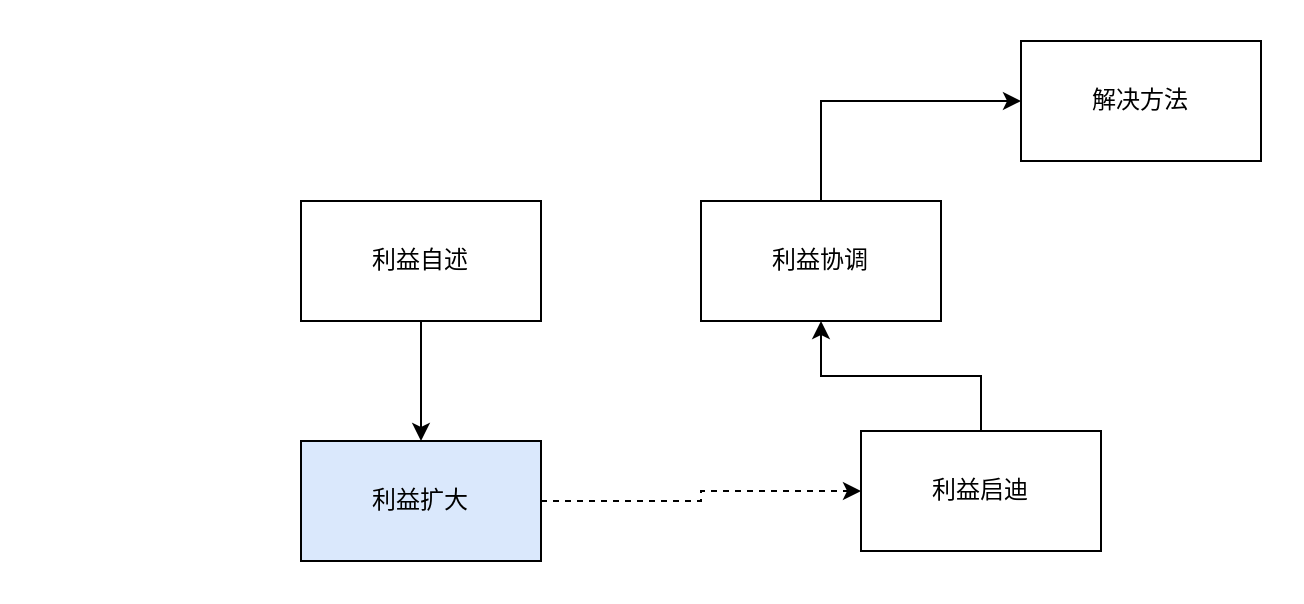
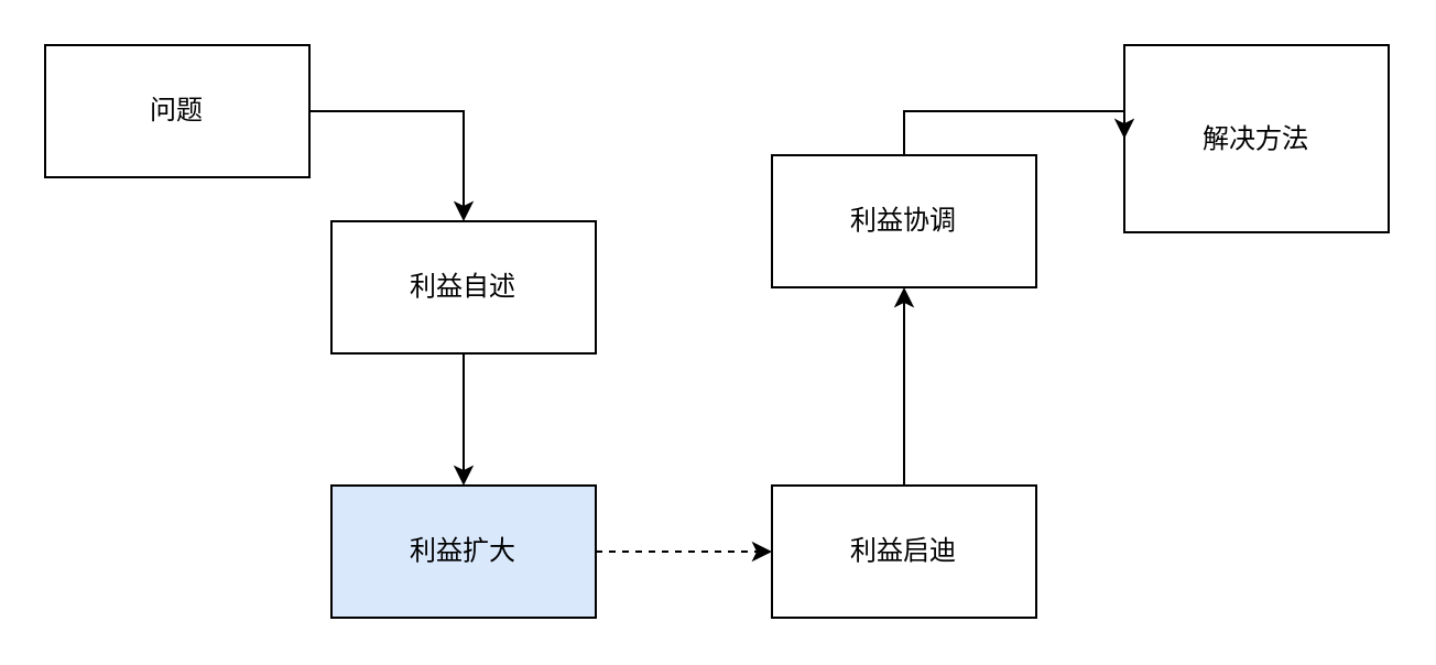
  <mxCell id="0" />
  <mxCell id="1" parent="0" />
- <mxCell id="2" value="解决方法" style="rounded=0;whiteSpace=wrap;html=1;" vertex="1" parent="1"><mxGeometry x="510" y="20" width="120" height="60" as="geometry" /></mxCell>
+ <mxCell id="2" value="解决方法" style="rounded=0;whiteSpace=wrap;html=1;" vertex="1" parent="1"><mxGeometry x="510" y="20" width="120" height="85" as="geometry" /></mxCell>
+ <mxCell id="3" style="edgeStyle=orthogonalEdgeStyle;rounded=0;orthogonalLoop=1;jettySize=auto;html=1;entryX=0.5;entryY=0;entryDx=0;entryDy=0;" edge="1" parent="1" source="4" target="12"><mxGeometry relative="1" as="geometry" /></mxCell>
+ <mxCell id="4" value="问题" style="rounded=0;whiteSpace=wrap;html=1;" vertex="1" parent="1"><mxGeometry x="20" y="20" width="120" height="60" as="geometry" /></mxCell>
  <mxCell id="5" style="edgeStyle=orthogonalEdgeStyle;rounded=0;orthogonalLoop=1;jettySize=auto;html=1;" edge="1" parent="1" source="6" target="8"><mxGeometry relative="1" as="geometry" /></mxCell>
- <mxCell id="6" value="利益启迪" style="rounded=0;whiteSpace=wrap;html=1;" vertex="1" parent="1"><mxGeometry x="430" y="215" width="120" height="60" as="geometry" /></mxCell>
+ <mxCell id="6" value="利益启迪" style="rounded=0;whiteSpace=wrap;html=1;" vertex="1" parent="1"><mxGeometry x="350" y="220" width="120" height="60" as="geometry" /></mxCell>
  <mxCell id="7" style="edgeStyle=orthogonalEdgeStyle;rounded=0;orthogonalLoop=1;jettySize=auto;html=1;entryX=0;entryY=0.5;entryDx=0;entryDy=0;" edge="1" parent="1" source="8" target="2"><mxGeometry relative="1" as="geometry"><mxPoint x="550" y="50" as="targetPoint" /><Array as="points"><mxPoint x="410" y="50" /></Array></mxGeometry></mxCell>
- <mxCell id="8" value="利益协调" style="rounded=0;whiteSpace=wrap;html=1;" vertex="1" parent="1"><mxGeometry x="350" y="100" width="120" height="60" as="geometry" /></mxCell>
+ <mxCell id="8" value="利益协调" style="rounded=0;whiteSpace=wrap;html=1;" vertex="1" parent="1"><mxGeometry x="350" y="70" width="120" height="60" as="geometry" /></mxCell>
  <mxCell id="9" style="edgeStyle=orthogonalEdgeStyle;rounded=0;orthogonalLoop=1;jettySize=auto;html=1;exitX=1;exitY=0.5;exitDx=0;exitDy=0;dashed=1;" edge="1" parent="1" source="10" target="6"><mxGeometry relative="1" as="geometry" /></mxCell>
  <mxCell id="10" value="利益扩大" style="rounded=0;whiteSpace=wrap;html=1;fillColor=#dae8fc;" vertex="1" parent="1"><mxGeometry x="150" y="220" width="120" height="60" as="geometry" /></mxCell>
  <mxCell id="11" style="edgeStyle=orthogonalEdgeStyle;rounded=0;orthogonalLoop=1;jettySize=auto;html=1;" edge="1" parent="1" source="12" target="10"><mxGeometry relative="1" as="geometry" /></mxCell>
  <mxCell id="12" value="利益自述" style="rounded=0;whiteSpace=wrap;html=1;" vertex="1" parent="1"><mxGeometry x="150" y="100" width="120" height="60" as="geometry" /></mxCell>
